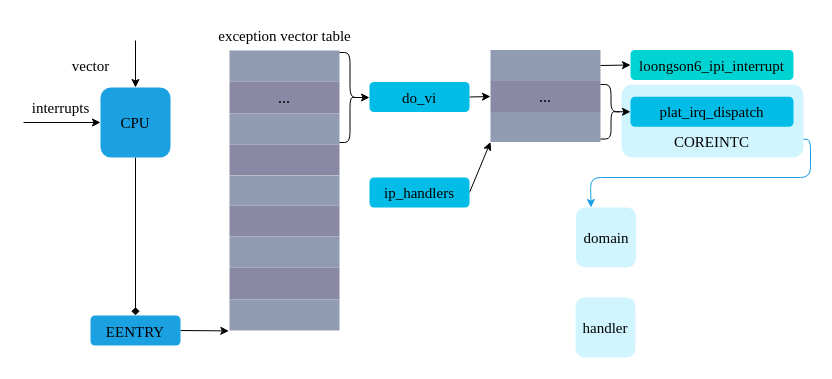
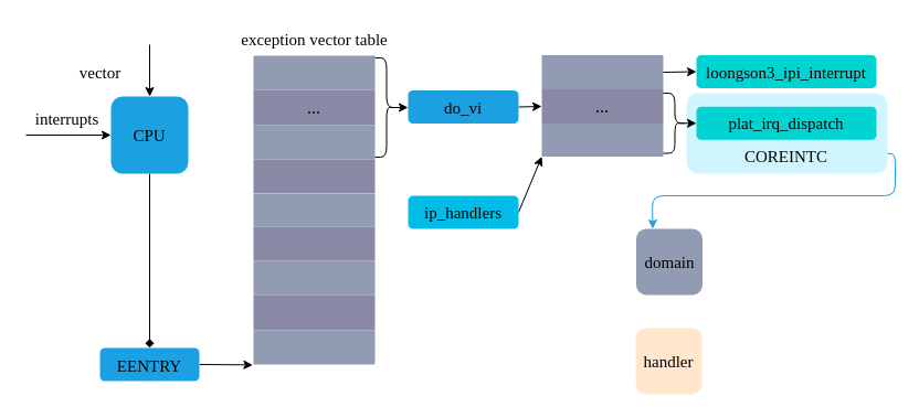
  <mxCell id="0" />
  <mxCell id="1" parent="0" />
  <mxCell id="2" value="" style="rounded=1;whiteSpace=wrap;html=1;strokeColor=none;fontFamily=Times New Roman;fontSize=15;fillColor=#D0F5FF;" parent="1" vertex="1"><mxGeometry x="621" y="84" width="182" height="73" as="geometry" /></mxCell>
  <mxCell id="3" style="edgeStyle=none;html=1;exitX=0.5;exitY=1;exitDx=0;exitDy=0;entryX=0.5;entryY=0;entryDx=0;entryDy=0;fontFamily=Times New Roman;fontSize=16;endArrow=diamond;" parent="1" source="4" target="27" edge="1"><mxGeometry relative="1" as="geometry" /></mxCell>
  <mxCell id="4" value="&lt;font style=&quot;font-size: 15px;&quot;&gt;CPU&lt;/font&gt;" style="rounded=1;whiteSpace=wrap;html=1;fontSize=16;fillColor=#1BA1E2;fontColor=#000000;strokeColor=none;fontFamily=Times New Roman;fontStyle=0;fillStyle=auto;gradientColor=none;container=0;" parent="1" vertex="1"><mxGeometry x="100" y="87" width="70" height="70" as="geometry" /></mxCell>
  <mxCell id="5" value="" style="endArrow=classic;html=1;entryX=0;entryY=0.5;entryDx=0;entryDy=0;" parent="1" target="4" edge="1"><mxGeometry width="50" height="50" relative="1" as="geometry"><mxPoint x="23" y="122" as="sourcePoint" /><mxPoint x="0" y="137" as="targetPoint" /></mxGeometry></mxCell>
  <mxCell id="6" value="&lt;font style=&quot;font-size: 15px;&quot; face=&quot;Times New Roman&quot;&gt;interrupts&lt;/font&gt;" style="text;html=1;align=center;verticalAlign=middle;resizable=0;points=[];autosize=1;strokeColor=none;fillColor=none;" parent="1" vertex="1"><mxGeometry x="20" y="92" width="80" height="30" as="geometry" /></mxCell>
  <mxCell id="7" value="" style="shape=table;startSize=0;container=1;collapsible=0;childLayout=tableLayout;fontFamily=Times New Roman;fontSize=16;strokeColor=none;" parent="1" vertex="1"><mxGeometry x="229" y="50" width="110" height="280" as="geometry" /></mxCell>
  <mxCell id="8" value="" style="shape=tableRow;horizontal=0;startSize=0;swimlaneHead=0;swimlaneBody=0;top=0;left=0;bottom=0;right=0;collapsible=0;dropTarget=0;fillColor=none;points=[[0,0.5],[1,0.5]];portConstraint=eastwest;fontFamily=Times New Roman;fontSize=16;" parent="7" vertex="1"><mxGeometry width="110" height="31" as="geometry" /></mxCell>
  <mxCell id="9" value="" style="shape=partialRectangle;html=1;whiteSpace=wrap;connectable=0;overflow=hidden;fillColor=#919BB2;top=0;left=0;bottom=0;right=0;pointerEvents=1;fontFamily=Times New Roman;fontSize=16;strokeColor=none;" parent="8" vertex="1"><mxGeometry width="110" height="31" as="geometry"><mxRectangle width="110" height="31" as="alternateBounds" /></mxGeometry></mxCell>
  <mxCell id="10" value="" style="shape=tableRow;horizontal=0;startSize=0;swimlaneHead=0;swimlaneBody=0;top=0;left=0;bottom=0;right=0;collapsible=0;dropTarget=0;fillColor=none;points=[[0,0.5],[1,0.5]];portConstraint=eastwest;fontFamily=Times New Roman;fontSize=16;" parent="7" vertex="1"><mxGeometry y="31" width="110" height="32" as="geometry" /></mxCell>
  <mxCell id="11" value="..." style="shape=partialRectangle;html=1;whiteSpace=wrap;connectable=0;overflow=hidden;fillColor=#8A89A5;top=0;left=0;bottom=0;right=0;pointerEvents=1;fontFamily=Times New Roman;fontSize=16;strokeColor=none;" parent="10" vertex="1"><mxGeometry width="110" height="32" as="geometry"><mxRectangle width="110" height="32" as="alternateBounds" /></mxGeometry></mxCell>
  <mxCell id="12" value="" style="shape=tableRow;horizontal=0;startSize=0;swimlaneHead=0;swimlaneBody=0;top=0;left=0;bottom=0;right=0;collapsible=0;dropTarget=0;fillColor=none;points=[[0,0.5],[1,0.5]];portConstraint=eastwest;fontFamily=Times New Roman;fontSize=16;" parent="7" vertex="1"><mxGeometry y="63" width="110" height="31" as="geometry" /></mxCell>
  <mxCell id="13" value="" style="shape=partialRectangle;html=1;whiteSpace=wrap;connectable=0;overflow=hidden;fillColor=#919BB2;top=0;left=0;bottom=0;right=0;pointerEvents=1;fontFamily=Times New Roman;fontSize=16;strokeColor=#000000;strokeWidth=3;" parent="12" vertex="1"><mxGeometry width="110" height="31" as="geometry"><mxRectangle width="110" height="31" as="alternateBounds" /></mxGeometry></mxCell>
  <mxCell id="14" value="" style="shape=tableRow;horizontal=0;startSize=0;swimlaneHead=0;swimlaneBody=0;top=0;left=0;bottom=0;right=0;collapsible=0;dropTarget=0;fillColor=none;points=[[0,0.5],[1,0.5]];portConstraint=eastwest;fontFamily=Times New Roman;fontSize=16;" parent="7" vertex="1"><mxGeometry y="94" width="110" height="31" as="geometry" /></mxCell>
  <mxCell id="15" value="" style="shape=partialRectangle;html=1;whiteSpace=wrap;connectable=0;overflow=hidden;fillColor=#8A89A5;top=0;left=0;bottom=0;right=0;pointerEvents=1;fontFamily=Times New Roman;fontSize=16;strokeColor=#000000;strokeWidth=3;" parent="14" vertex="1"><mxGeometry width="110" height="31" as="geometry"><mxRectangle width="110" height="31" as="alternateBounds" /></mxGeometry></mxCell>
  <mxCell id="16" value="" style="shape=tableRow;horizontal=0;startSize=0;swimlaneHead=0;swimlaneBody=0;top=0;left=0;bottom=0;right=0;collapsible=0;dropTarget=0;fillColor=default;points=[[0,0.5],[1,0.5]];portConstraint=eastwest;fontFamily=Times New Roman;fontSize=16;strokeColor=none;" parent="7" vertex="1"><mxGeometry y="125" width="110" height="30" as="geometry" /></mxCell>
  <mxCell id="17" value="" style="shape=partialRectangle;html=1;whiteSpace=wrap;connectable=0;overflow=hidden;fillColor=#919BB2;top=0;left=0;bottom=0;right=0;pointerEvents=1;fontFamily=Times New Roman;fontSize=16;strokeColor=#000000;strokeWidth=3;" parent="16" vertex="1"><mxGeometry width="110" height="30" as="geometry"><mxRectangle width="110" height="30" as="alternateBounds" /></mxGeometry></mxCell>
  <mxCell id="18" value="" style="shape=tableRow;horizontal=0;startSize=0;swimlaneHead=0;swimlaneBody=0;top=0;left=0;bottom=0;right=0;collapsible=0;dropTarget=0;fillColor=none;points=[[0,0.5],[1,0.5]];portConstraint=eastwest;fontFamily=Times New Roman;fontSize=16;" parent="7" vertex="1"><mxGeometry y="155" width="110" height="31" as="geometry" /></mxCell>
  <mxCell id="19" value="" style="shape=partialRectangle;html=1;whiteSpace=wrap;connectable=0;overflow=hidden;fillColor=#8A89A5;top=0;left=0;bottom=0;right=0;pointerEvents=1;fontFamily=Times New Roman;fontSize=16;strokeColor=none;" parent="18" vertex="1"><mxGeometry width="110" height="31" as="geometry"><mxRectangle width="110" height="31" as="alternateBounds" /></mxGeometry></mxCell>
  <mxCell id="20" value="" style="shape=tableRow;horizontal=0;startSize=0;swimlaneHead=0;swimlaneBody=0;top=0;left=0;bottom=0;right=0;collapsible=0;dropTarget=0;fillColor=none;points=[[0,0.5],[1,0.5]];portConstraint=eastwest;fontFamily=Times New Roman;fontSize=16;" parent="7" vertex="1"><mxGeometry y="186" width="110" height="31" as="geometry" /></mxCell>
  <mxCell id="21" value="" style="shape=partialRectangle;html=1;whiteSpace=wrap;connectable=0;overflow=hidden;fillColor=#919BB2;top=0;left=0;bottom=0;right=0;pointerEvents=1;fontFamily=Times New Roman;fontSize=16;strokeColor=none;" parent="20" vertex="1"><mxGeometry width="110" height="31" as="geometry"><mxRectangle width="110" height="31" as="alternateBounds" /></mxGeometry></mxCell>
  <mxCell id="22" value="" style="shape=tableRow;horizontal=0;startSize=0;swimlaneHead=0;swimlaneBody=0;top=0;left=0;bottom=0;right=0;collapsible=0;dropTarget=0;fillColor=none;points=[[0,0.5],[1,0.5]];portConstraint=eastwest;fontFamily=Times New Roman;fontSize=16;" parent="7" vertex="1"><mxGeometry y="217" width="110" height="32" as="geometry" /></mxCell>
  <mxCell id="23" value="" style="shape=partialRectangle;html=1;whiteSpace=wrap;connectable=0;overflow=hidden;fillColor=#8A89A5;top=0;left=0;bottom=0;right=0;pointerEvents=1;fontFamily=Times New Roman;fontSize=16;strokeColor=none;" parent="22" vertex="1"><mxGeometry width="110" height="32" as="geometry"><mxRectangle width="110" height="32" as="alternateBounds" /></mxGeometry></mxCell>
  <mxCell id="24" value="" style="shape=tableRow;horizontal=0;startSize=0;swimlaneHead=0;swimlaneBody=0;top=0;left=0;bottom=0;right=0;collapsible=0;dropTarget=0;fillColor=none;points=[[0,0.5],[1,0.5]];portConstraint=eastwest;fontFamily=Times New Roman;fontSize=16;" parent="7" vertex="1"><mxGeometry y="249" width="110" height="31" as="geometry" /></mxCell>
  <mxCell id="25" value="" style="shape=partialRectangle;html=1;whiteSpace=wrap;connectable=0;overflow=hidden;fillColor=#919BB2;top=0;left=0;bottom=0;right=0;pointerEvents=1;fontFamily=Times New Roman;fontSize=16;strokeColor=none;" parent="24" vertex="1"><mxGeometry width="110" height="31" as="geometry"><mxRectangle width="110" height="31" as="alternateBounds" /></mxGeometry></mxCell>
  <mxCell id="26" style="edgeStyle=none;html=1;exitX=1;exitY=0.5;exitDx=0;exitDy=0;fontFamily=Times New Roman;fontSize=16;entryX=-0.006;entryY=1.013;entryDx=0;entryDy=0;entryPerimeter=0;" parent="1" source="27" target="24" edge="1"><mxGeometry relative="1" as="geometry"><mxPoint x="230" y="350" as="targetPoint" /></mxGeometry></mxCell>
  <mxCell id="27" value="EENTRY" style="%3CmxGraphModel%3E%3Croot%3E%3CmxCell%20id%3D%220%22%2F%3E%3CmxCell%20id%3D%221%22%20parent%3D%220%22%2F%3E%3CmxCell%20id%3D%222%22%20value%3D%22%E7%94%B3%E8%AF%B7%20IPIPE_IPI_BASE%20~%26%2310%3BIPIPE_IPI_BASE%20%2B%20NR_IPI%20%2B%26%2310%3BIPIPE_OOB_IPI_NR%20%E6%89%80%E6%9C%89%20ipipe%26%2310%3Bvirq%20%E5%8F%B7%22%20style%3D%22text%3BstrokeColor%3Dnone%3BfillColor%3D%23B3AFB5%3Balign%3Dcenter%3BverticalAlign%3Dmiddle%3BspacingLeft%3D4%3BspacingRight%3D4%3Boverflow%3Dhidden%3Brotatable%3D0%3Bpoints%3D%5B%5B0%2C0.5%5D%2C%5B1%2C0.5%5D%5D%3BportConstraint%3Deastwest%3BfontFamily%3DCourier%20New%3BfontSize%3D16%3BtextDirection%3Dltr%3BfontStyle%3D1%3Brounded%3D1%3BfontColor%3D%23000000%3BlabelBackgroundColor%3Dnone%3B%22%20vertex%3D%221%22%20parent%3D%221%22%3E%3CmxGeometry%20x%3D%22480%22%20y%3D%22512.5%22%20width%3D%22275%22%20height%3D%2285%22%20as%3D%22geometry%22%2F%3E%3C%2FmxCell%3E%3C%2Froot%3E%3C%2FmxGraphModel%3E;fontSize=15;fontFamily=Times New Roman;rounded=1;strokeColor=none;fillColor=#1BA1E2;fontColor=#000000;" parent="1" vertex="1"><mxGeometry x="90" y="315" width="90" height="30" as="geometry" /></mxCell>
  <mxCell id="28" value="&lt;font style=&quot;font-size: 15px;&quot;&gt;exception vector table&lt;/font&gt;" style="text;html=1;align=center;verticalAlign=middle;resizable=0;points=[];autosize=1;strokeColor=none;fillColor=none;fontSize=16;fontFamily=Times New Roman;" parent="1" vertex="1"><mxGeometry x="204" y="20" width="160" height="30" as="geometry" /></mxCell>
  <mxCell id="29" style="edgeStyle=none;html=1;exitX=0.1;exitY=0.5;exitDx=0;exitDy=0;exitPerimeter=0;entryX=0;entryY=0.517;entryDx=0;entryDy=0;entryPerimeter=0;" parent="1" source="30" target="32" edge="1"><mxGeometry relative="1" as="geometry" /></mxCell>
  <mxCell id="30" value="" style="shape=curlyBracket;whiteSpace=wrap;html=1;rounded=1;flipH=1;labelPosition=right;verticalLabelPosition=middle;align=left;verticalAlign=middle;size=0.5;" parent="1" vertex="1"><mxGeometry x="339" y="52" width="21" height="90" as="geometry" /></mxCell>
  <mxCell id="31" style="edgeStyle=none;html=1;exitX=1;exitY=0.5;exitDx=0;exitDy=0;entryX=0;entryY=0.5;entryDx=0;entryDy=0;" parent="1" source="32" target="36" edge="1"><mxGeometry relative="1" as="geometry" /></mxCell>
- <mxCell id="32" value="do_vi" style="rounded=1;whiteSpace=wrap;html=1;fontFamily=Times New Roman;fontSize=15;strokeColor=none;fillColor=#00BCE6;" parent="1" vertex="1"><mxGeometry x="369" y="81.5" width="100" height="30" as="geometry" /></mxCell>
+ <mxCell id="32" value="do_vi" style="rounded=1;whiteSpace=wrap;html=1;fontFamily=Times New Roman;fontSize=15;strokeColor=none;fillColor=#1ba1e2;" parent="1" vertex="1"><mxGeometry x="369" y="81.5" width="100" height="30" as="geometry" /></mxCell>
  <mxCell id="33" value="" style="shape=table;startSize=0;container=1;collapsible=0;childLayout=tableLayout;fontFamily=Times New Roman;fontSize=16;strokeColor=none;" parent="1" vertex="1"><mxGeometry x="490" y="49.5" width="110" height="92" as="geometry" /></mxCell>
  <mxCell id="34" value="" style="shape=tableRow;horizontal=0;startSize=0;swimlaneHead=0;swimlaneBody=0;top=0;left=0;bottom=0;right=0;collapsible=0;dropTarget=0;fillColor=none;points=[[0,0.5],[1,0.5]];portConstraint=eastwest;fontFamily=Times New Roman;fontSize=16;" parent="33" vertex="1"><mxGeometry width="110" height="31" as="geometry" /></mxCell>
  <mxCell id="35" value="" style="shape=partialRectangle;html=1;whiteSpace=wrap;connectable=0;overflow=hidden;fillColor=#919BB2;top=0;left=0;bottom=0;right=0;pointerEvents=1;fontFamily=Times New Roman;fontSize=16;strokeColor=#000000;strokeWidth=3;" parent="34" vertex="1"><mxGeometry width="110" height="31" as="geometry"><mxRectangle width="110" height="31" as="alternateBounds" /></mxGeometry></mxCell>
  <mxCell id="36" value="" style="shape=tableRow;horizontal=0;startSize=0;swimlaneHead=0;swimlaneBody=0;top=0;left=0;bottom=0;right=0;collapsible=0;dropTarget=0;fillColor=none;points=[[0,0.5],[1,0.5]];portConstraint=eastwest;fontFamily=Times New Roman;fontSize=16;" parent="33" vertex="1"><mxGeometry y="31" width="110" height="31" as="geometry" /></mxCell>
  <mxCell id="37" value="..." style="shape=partialRectangle;html=1;whiteSpace=wrap;connectable=0;overflow=hidden;fillColor=#8A89A5;top=0;left=0;bottom=0;right=0;pointerEvents=1;fontFamily=Times New Roman;fontSize=16;strokeColor=#000000;strokeWidth=3;" parent="36" vertex="1"><mxGeometry width="110" height="31" as="geometry"><mxRectangle width="110" height="31" as="alternateBounds" /></mxGeometry></mxCell>
  <mxCell id="38" value="" style="shape=tableRow;horizontal=0;startSize=0;swimlaneHead=0;swimlaneBody=0;top=0;left=0;bottom=0;right=0;collapsible=0;dropTarget=0;fillColor=default;points=[[0,0.5],[1,0.5]];portConstraint=eastwest;fontFamily=Times New Roman;fontSize=16;strokeColor=none;" parent="33" vertex="1"><mxGeometry y="62" width="110" height="30" as="geometry" /></mxCell>
  <mxCell id="39" value="" style="shape=partialRectangle;html=1;whiteSpace=wrap;connectable=0;overflow=hidden;fillColor=#919BB2;top=0;left=0;bottom=0;right=0;pointerEvents=1;fontFamily=Times New Roman;fontSize=16;strokeColor=#000000;strokeWidth=3;" parent="38" vertex="1"><mxGeometry width="110" height="30" as="geometry"><mxRectangle width="110" height="30" as="alternateBounds" /></mxGeometry></mxCell>
  <mxCell id="40" style="edgeStyle=none;html=1;exitX=1;exitY=0.5;exitDx=0;exitDy=0;entryX=0;entryY=1;entryDx=0;entryDy=0;" parent="1" source="41" target="33" edge="1"><mxGeometry relative="1" as="geometry" /></mxCell>
  <mxCell id="41" value="ip_handlers" style="rounded=1;whiteSpace=wrap;html=1;fontFamily=Times New Roman;fontSize=15;strokeColor=none;fillColor=#00BCE6;" parent="1" vertex="1"><mxGeometry x="369" y="177" width="100" height="30" as="geometry" /></mxCell>
- <mxCell id="42" value="loongson6_ipi_interrupt" style="rounded=1;whiteSpace=wrap;html=1;fontFamily=Times New Roman;fontSize=15;strokeColor=none;fillColor=#00D4D3;" parent="1" vertex="1"><mxGeometry x="630" y="49.5" width="163" height="30" as="geometry" /></mxCell>
+ <mxCell id="42" value="loongson3_ipi_interrupt" style="rounded=1;whiteSpace=wrap;html=1;fontFamily=Times New Roman;fontSize=15;strokeColor=none;fillColor=#00D4D3;" parent="1" vertex="1"><mxGeometry x="630" y="49.5" width="163" height="30" as="geometry" /></mxCell>
  <mxCell id="43" style="edgeStyle=none;html=1;exitX=1;exitY=0.5;exitDx=0;exitDy=0;entryX=0;entryY=0.5;entryDx=0;entryDy=0;" parent="1" source="34" target="42" edge="1"><mxGeometry relative="1" as="geometry" /></mxCell>
  <mxCell id="44" style="edgeStyle=none;html=1;exitX=0.1;exitY=0.5;exitDx=0;exitDy=0;exitPerimeter=0;entryX=0;entryY=0.5;entryDx=0;entryDy=0;" parent="1" source="45" target="46" edge="1"><mxGeometry relative="1" as="geometry" /></mxCell>
  <mxCell id="45" value="" style="shape=curlyBracket;whiteSpace=wrap;html=1;rounded=1;flipH=1;labelPosition=right;verticalLabelPosition=middle;align=left;verticalAlign=middle;size=0.5;" parent="1" vertex="1"><mxGeometry x="600" y="84" width="21" height="54.5" as="geometry" /></mxCell>
- <mxCell id="46" value="plat_irq_dispatch" style="rounded=1;whiteSpace=wrap;html=1;fontFamily=Times New Roman;fontSize=15;strokeColor=none;fillColor=#00bce6;" parent="1" vertex="1"><mxGeometry x="630" y="96.25" width="163" height="30" as="geometry" /></mxCell>
+ <mxCell id="46" value="plat_irq_dispatch" style="rounded=1;whiteSpace=wrap;html=1;fontFamily=Times New Roman;fontSize=15;strokeColor=none;fillColor=#00D4D3;" parent="1" vertex="1"><mxGeometry x="630" y="96.25" width="163" height="30" as="geometry" /></mxCell>
  <mxCell id="47" style="edgeStyle=none;html=1;exitX=1;exitY=0.75;exitDx=0;exitDy=0;entryX=0.25;entryY=0;entryDx=0;entryDy=0;strokeColor=#1BA1E2;fontFamily=Times New Roman;fontSize=15;" parent="1" source="2" target="48" edge="1"><mxGeometry relative="1" as="geometry"><Array as="points"><mxPoint x="810" y="139" /><mxPoint x="810" y="177" /><mxPoint x="590" y="177" /></Array></mxGeometry></mxCell>
- <mxCell id="48" value="domain" style="rounded=1;whiteSpace=wrap;html=1;strokeColor=none;fontFamily=Times New Roman;fontSize=15;fillColor=#D0F5FF;" parent="1" vertex="1"><mxGeometry x="575.5" y="207" width="60" height="60" as="geometry" /></mxCell>
- <mxCell id="49" value="handler" style="rounded=1;whiteSpace=wrap;html=1;strokeColor=none;fontFamily=Times New Roman;fontSize=15;fillColor=#D0F5FF;" parent="1" vertex="1"><mxGeometry x="575" y="297" width="60" height="60" as="geometry" /></mxCell>
+ <mxCell id="48" value="domain" style="rounded=1;whiteSpace=wrap;html=1;strokeColor=none;fontFamily=Times New Roman;fontSize=15;fillColor=#919bb2;" parent="1" vertex="1"><mxGeometry x="575.5" y="207" width="60" height="60" as="geometry" /></mxCell>
+ <mxCell id="49" value="handler" style="rounded=1;whiteSpace=wrap;html=1;strokeColor=none;fontFamily=Times New Roman;fontSize=15;fillColor=#ffe6cc;" parent="1" vertex="1"><mxGeometry x="575" y="297" width="60" height="60" as="geometry" /></mxCell>
  <mxCell id="50" value="&lt;font style=&quot;font-size: 15px;&quot; face=&quot;Times New Roman&quot;&gt;COREINTC&lt;/font&gt;" style="text;html=1;align=center;verticalAlign=middle;resizable=0;points=[];autosize=1;strokeColor=none;fillColor=none;" parent="1" vertex="1"><mxGeometry x="660.5" y="126.25" width="100" height="30" as="geometry" /></mxCell>
  <mxCell id="51" value="" style="endArrow=classic;html=1;rounded=0;entryX=0.5;entryY=0;entryDx=0;entryDy=0;" parent="1" target="4" edge="1"><mxGeometry width="50" height="50" relative="1" as="geometry"><mxPoint x="135" y="40" as="sourcePoint" /><mxPoint x="140" y="-40" as="targetPoint" /></mxGeometry></mxCell>
  <mxCell id="52" value="&lt;font style=&quot;font-size: 15px;&quot; face=&quot;Times New Roman&quot;&gt;vector&lt;/font&gt;" style="text;html=1;align=center;verticalAlign=middle;resizable=0;points=[];autosize=1;strokeColor=none;fillColor=none;" parent="1" vertex="1"><mxGeometry x="45" y="49.5" width="90" height="30" as="geometry" /></mxCell>
